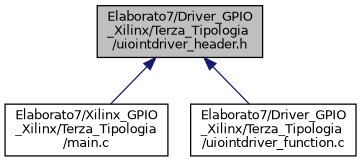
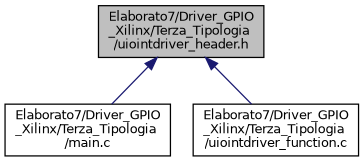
  digraph {
    node [color=black fillcolor=white fontname=Helvetica fontsize=10 shape=record style=filled]
    edge [color=midnightblue dir=back fontname=Helvetica fontsize=10 labelfontname=Helvetica labelfontsize=10 style=solid]
    n1 [fillcolor=grey75 fontcolor=black height=0.2 label="Elaborato7/Driver_GPIO\l_Xilinx/Terza_Tipologia\l/uiointdriver_header.h" width=0.4]
-   n2 [height=0.2 label="Elaborato7/Xilinx_GPIO\l_Xilinx/Terza_Tipologia\l/main.c" width=0.4]
+   n2 [height=0.2 label="Elaborato7/Driver_GPIO\l_Xilinx/Terza_Tipologia\l/main.c" width=0.4]
    n3 [height=0.2 label="Elaborato7/Driver_GPIO\l_Xilinx/Terza_Tipologia\l/uiointdriver_function.c" width=0.4]
    n1 -> n2
    n1 -> n3
  }
